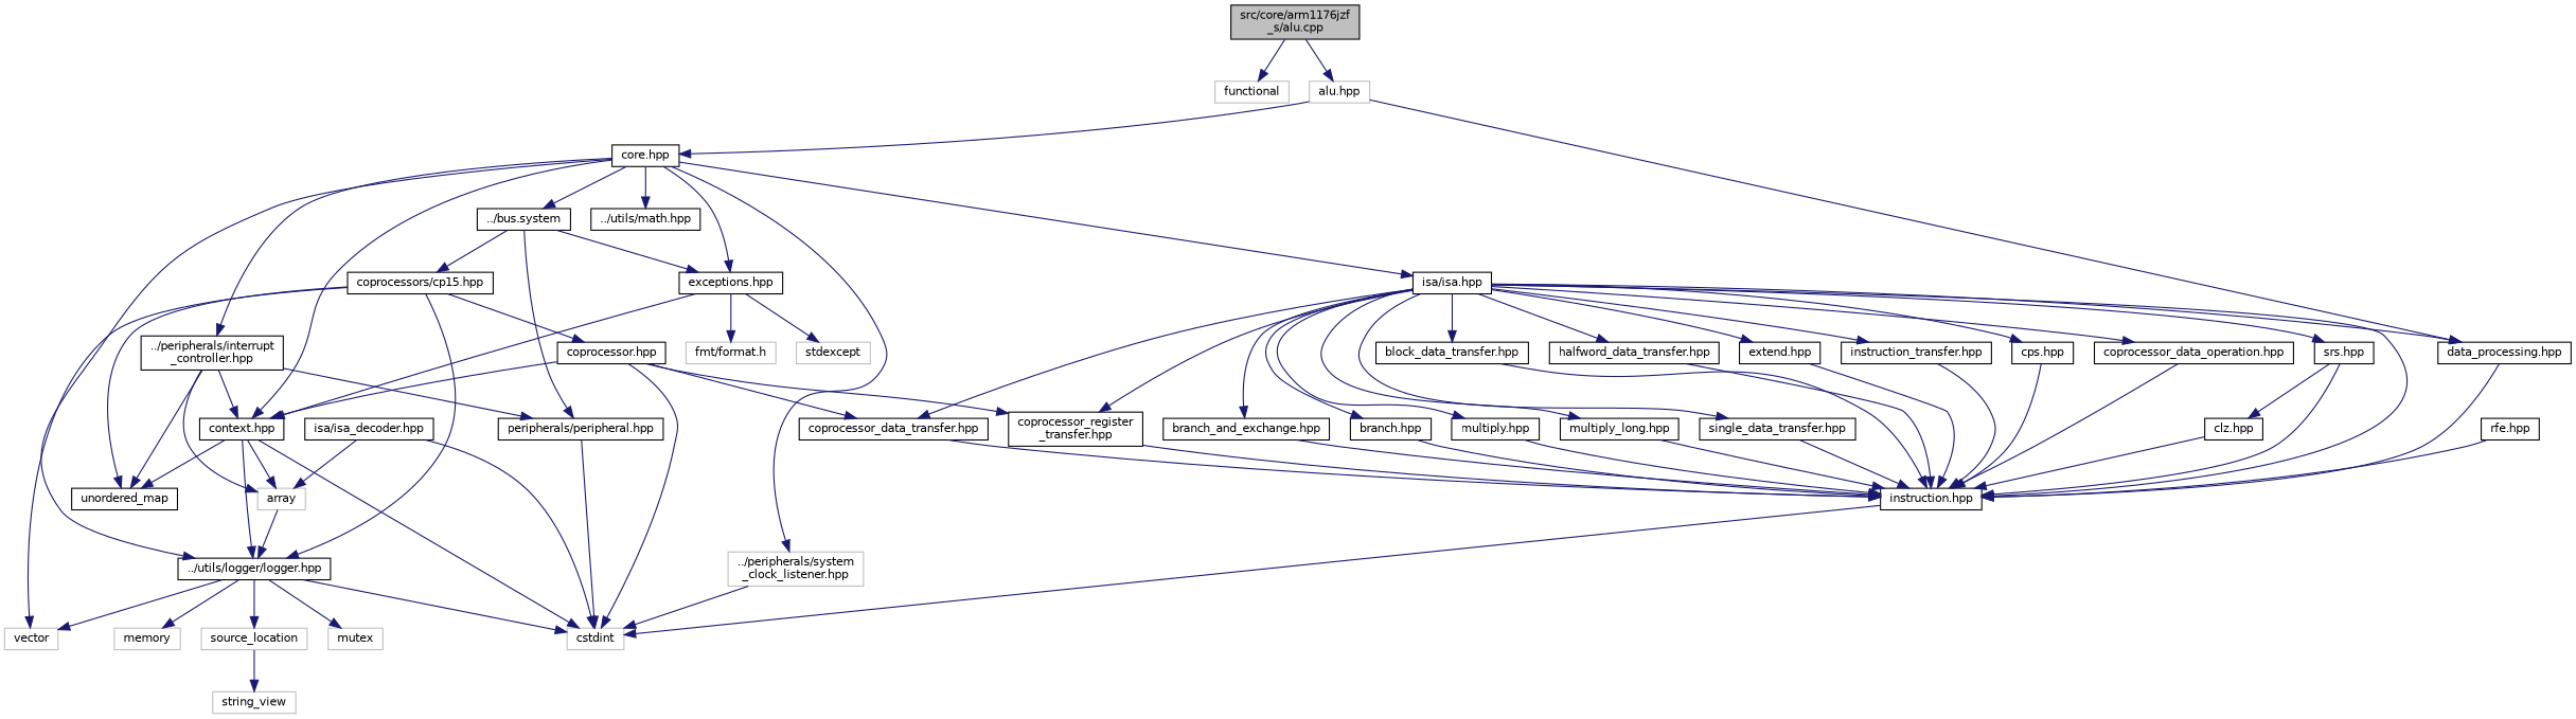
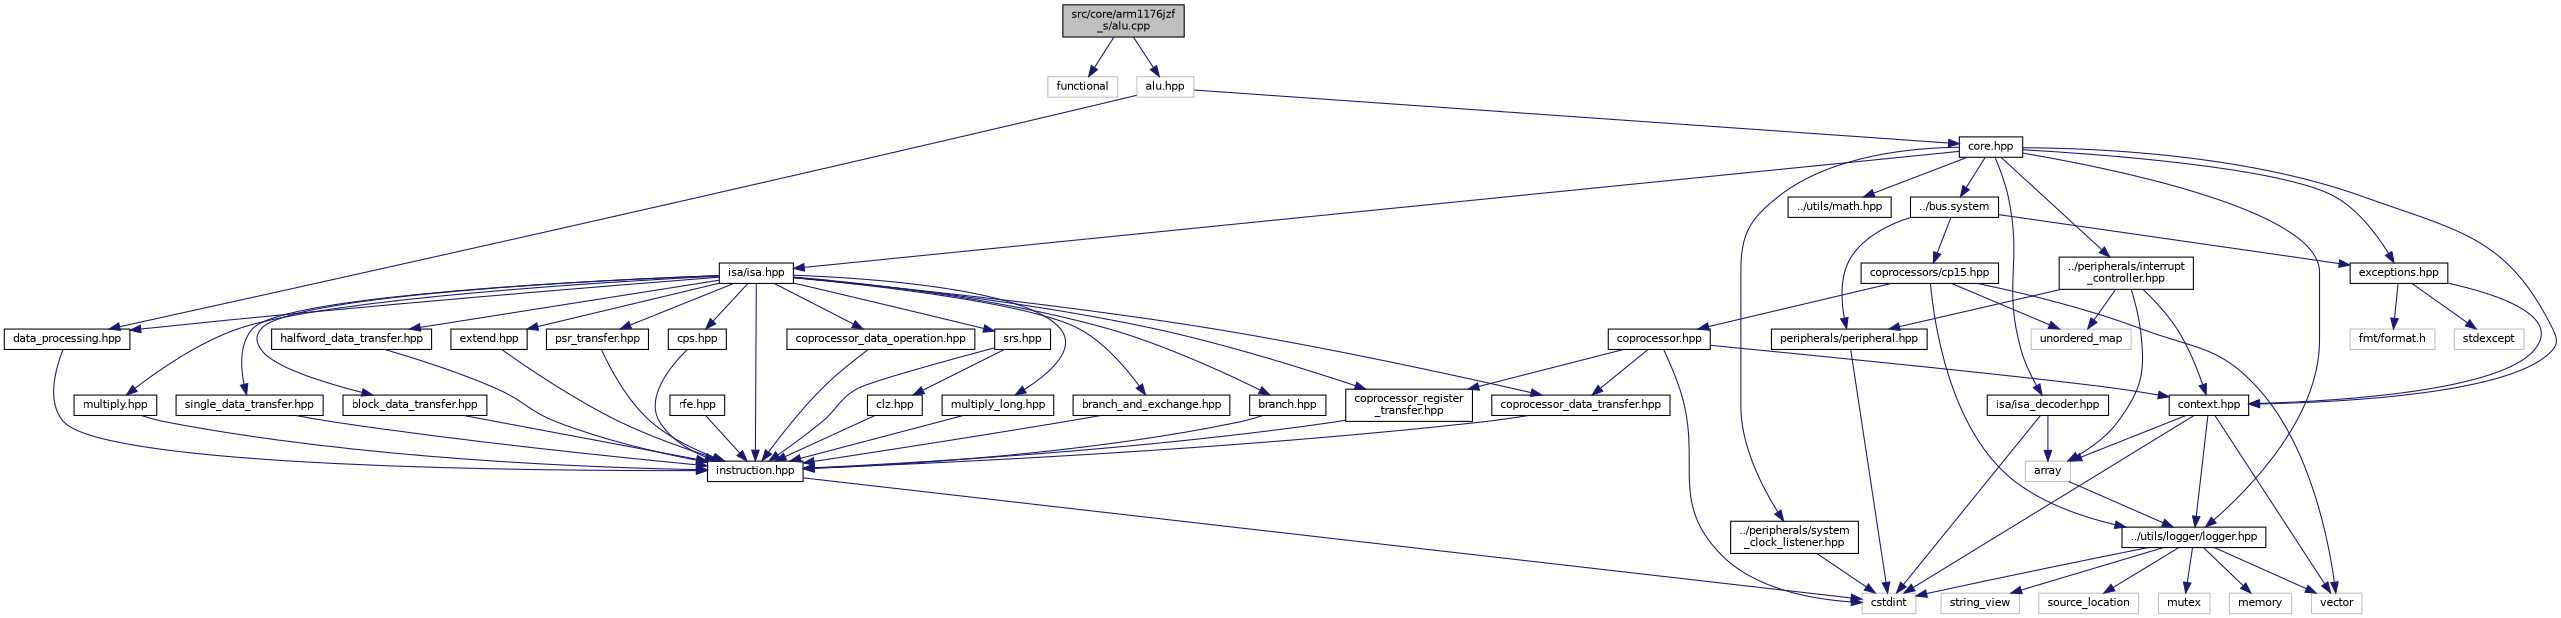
  digraph {
    node [color=black fontname=Helvetica fontsize=10 shape=record]
    edge [color=midnightblue fontname=Helvetica fontsize=10 labelfontname=Helvetica labelfontsize=10 style=solid]
    n1 [fillcolor=grey75 fontcolor=black height=0.2 label="src/core/arm1176jzf\l_s/alu.cpp" style=filled width=0.4]
    n2 [color=grey75 height=0.2 label=functional width=0.4]
    n3 [color=grey75 height=0.2 label="alu.hpp" width=0.4]
    n4 [height=0.2 label="core.hpp" width=0.4]
    n5 [height=0.2 label="data_processing.hpp" width=0.4]
    n6 [height=0.2 label="context.hpp" width=0.4]
    n7 [height=0.2 label="../utils/logger/logger.hpp" width=0.4]
    n8 [height=0.2 label="exceptions.hpp" width=0.4]
    n9 [height=0.2 label="isa/isa.hpp" width=0.4]
    n10 [height=0.2 label="isa/isa_decoder.hpp" width=0.4]
    n11 [height=0.2 label="../bus.system" width=0.4]
    n12 [height=0.2 label="../utils/math.hpp" width=0.4]
    n13 [height=0.2 label="../peripherals/interrupt\l_controller.hpp" width=0.4]
-   n14 [color=grey75 height=0.2 label="../peripherals/system\l_clock_listener.hpp" width=0.4]
+   n14 [height=0.2 label="../peripherals/system\l_clock_listener.hpp" width=0.4]
    n15 [height=0.2 label="instruction.hpp" width=0.4]
    n16 [color=grey75 height=0.2 label=array width=0.4]
    n17 [color=grey75 height=0.2 label=cstdint width=0.4]
-   n18 [height=0.2 label=unordered_map width=0.4]
+   n18 [color=grey75 height=0.2 label=unordered_map width=0.4]
    n19 [color=grey75 height=0.2 label=mutex width=0.4]
    n20 [color=grey75 height=0.2 label=vector width=0.4]
    n21 [color=grey75 height=0.2 label=memory width=0.4]
    n22 [color=grey75 height=0.2 label=string_view width=0.4]
    n23 [color=grey75 height=0.2 label=source_location width=0.4]
    n24 [color=grey75 height=0.2 label=stdexcept width=0.4]
    n25 [color=grey75 height=0.2 label="fmt/format.h" width=0.4]
    n26 [height=0.2 label="branch_and_exchange.hpp" width=0.4]
    n27 [height=0.2 label="branch.hpp" width=0.4]
    n28 [height=0.2 label="multiply.hpp" width=0.4]
    n29 [height=0.2 label="multiply_long.hpp" width=0.4]
    n30 [height=0.2 label="single_data_transfer.hpp" width=0.4]
    n31 [height=0.2 label="block_data_transfer.hpp" width=0.4]
    n32 [height=0.2 label="halfword_data_transfer.hpp" width=0.4]
    n33 [height=0.2 label="extend.hpp" width=0.4]
-   n34 [height=0.2 label="instruction_transfer.hpp" width=0.4]
+   n34 [height=0.2 label="psr_transfer.hpp" width=0.4]
    n35 [height=0.2 label="cps.hpp" width=0.4]
    n36 [height=0.2 label="coprocessor_register\l_transfer.hpp" width=0.4]
    n37 [height=0.2 label="coprocessor_data_transfer.hpp" width=0.4]
    n38 [height=0.2 label="coprocessor_data_operation.hpp" width=0.4]
    n39 [height=0.2 label="srs.hpp" width=0.4]
    n40 [height=0.2 label="coprocessors/cp15.hpp" width=0.4]
    n41 [height=0.2 label="peripherals/peripheral.hpp" width=0.4]
    n42 [height=0.2 label="clz.hpp" width=0.4]
    n43 [height=0.2 label="rfe.hpp" width=0.4]
    n44 [height=0.2 label="coprocessor.hpp" width=0.4]
    n1 -> n2
    n1 -> n3
    n3 -> n4
    n3 -> n5
    n4 -> n6
    n4 -> n7
    n4 -> n8
    n4 -> n9
+   n4 -> n10
    n4 -> n11
    n4 -> n12
    n4 -> n13
    n4 -> n14
    n5 -> n15
    n6 -> n7
    n6 -> n16
    n6 -> n17
-   n6 -> n18
+   n6 -> n20
    n7 -> n17
    n7 -> n19
    n7 -> n20
    n7 -> n21
-   n23 -> n22
+   n7 -> n22
    n7 -> n23
    n8 -> n6
    n8 -> n24
    n8 -> n25
    n9 -> n5
    n9 -> n15
    n9 -> n26
    n9 -> n27
    n9 -> n28
    n9 -> n29
    n9 -> n30
    n9 -> n31
    n9 -> n32
    n9 -> n33
    n9 -> n34
    n9 -> n35
    n9 -> n36
    n9 -> n37
    n9 -> n38
    n9 -> n39
    n10 -> n16
    n10 -> n17
    n11 -> n8
    n11 -> n40
    n11 -> n41
    n13 -> n6
    n13 -> n16
    n13 -> n18
    n13 -> n41
    n14 -> n17
    n15 -> n17
    n16 -> n7
    n26 -> n15
    n27 -> n15
    n28 -> n15
    n29 -> n15
    n30 -> n15
    n31 -> n15
    n32 -> n15
    n33 -> n15
    n34 -> n15
    n35 -> n15
    n36 -> n15
    n37 -> n15
    n38 -> n15
    n39 -> n15
    n39 -> n42
    n40 -> n7
    n40 -> n18
    n40 -> n20
    n40 -> n44
    n41 -> n17
    n42 -> n15
    n43 -> n15
    n44 -> n6
    n44 -> n17
    n44 -> n36
    n44 -> n37
  }
